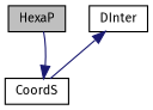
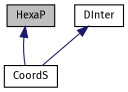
  digraph {
    fontname="Fira Sans"
    node [color=black fillcolor=white fontname="Fira Sans" fontsize=10 shape=record style=filled]
    edge [color=midnightblue dir=back fontname="Fira Sans" fontsize=10 labelfontname=Helvetica labelfontsize=10 style=solid]
    n1 [fillcolor=grey75 fontcolor=black height=0.2 label=HexaP width=0.4]
    n2 [height=0.2 label=CoordS width=0.4]
    n3 [height=0.2 label=DInter width=0.4]
-   n2 -> n1
+   n1 -> n2
    n3 -> n2
  }
